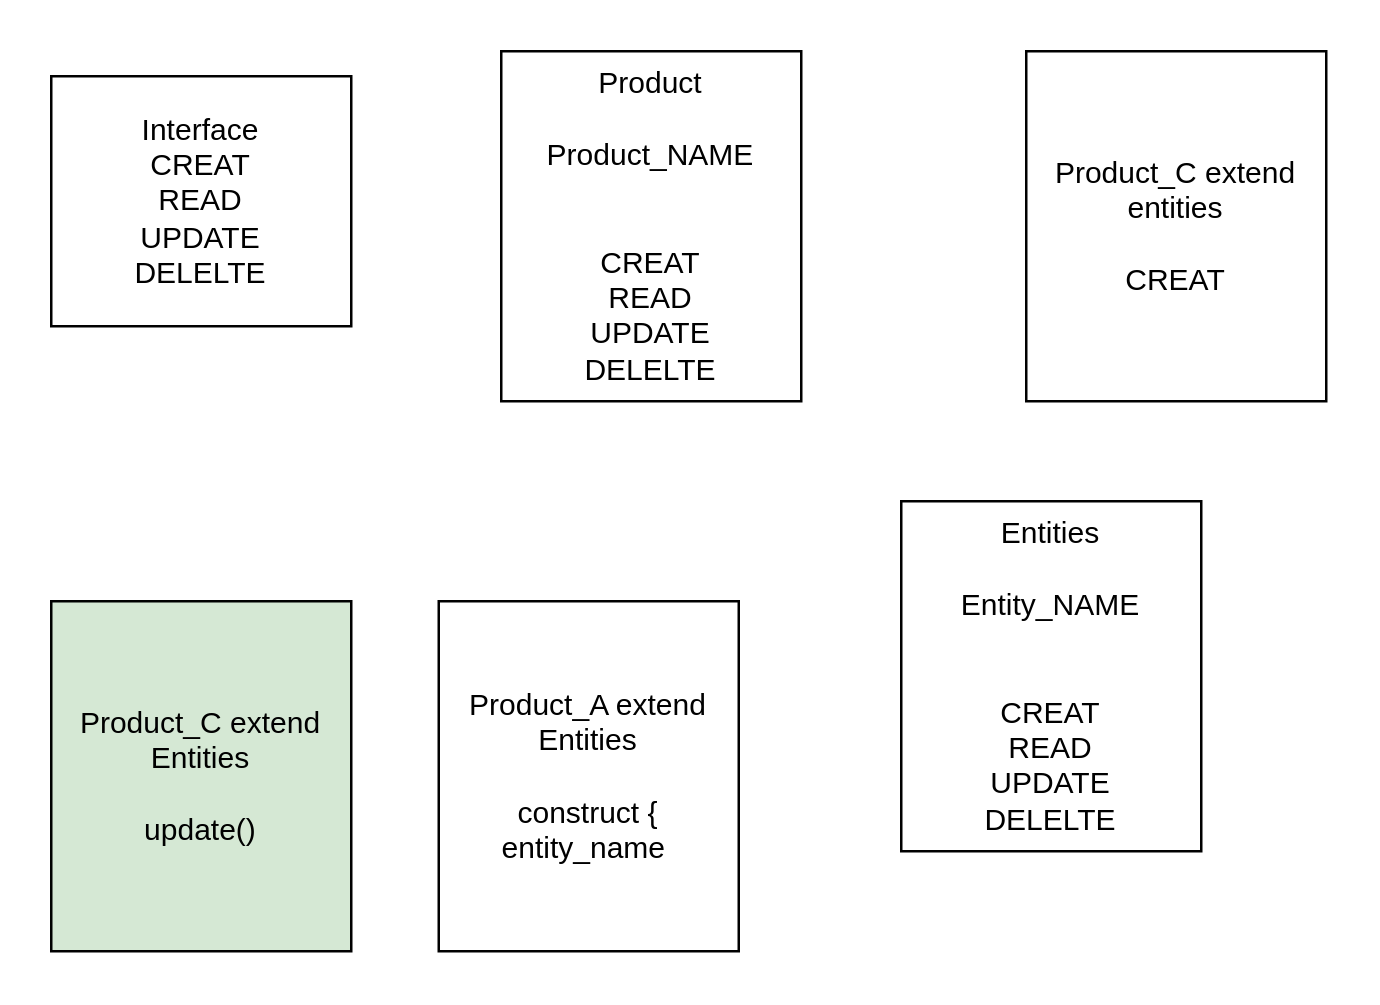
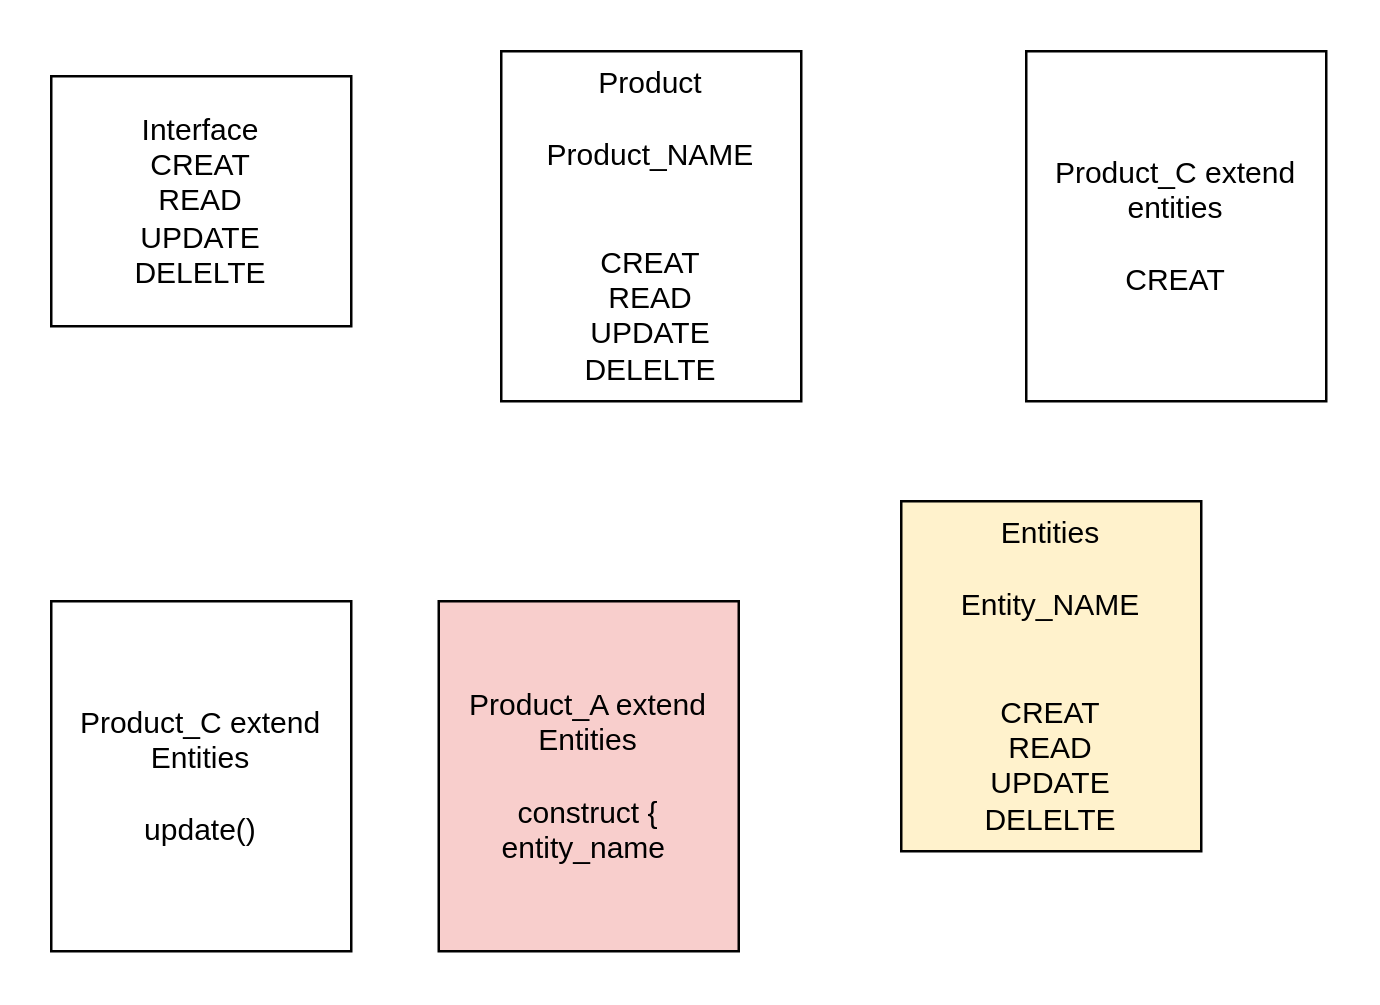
  <mxCell id="0" />
  <mxCell id="1" parent="0" />
  <mxCell id="2" value="Interface&lt;br&gt;CREAT&lt;br&gt;READ&lt;br&gt;UPDATE&lt;br&gt;DELELTE&lt;br&gt;" style="rounded=0;whiteSpace=wrap;html=1;" parent="1" vertex="1"><mxGeometry x="20" y="30" width="120" height="100" as="geometry" /></mxCell>
  <mxCell id="3" value="Product&lt;br&gt;&lt;br&gt;Product_NAME&lt;br&gt;&lt;br&gt;&lt;br&gt;CREAT&lt;br&gt;READ&lt;br&gt;UPDATE&lt;br&gt;DELELTE" style="rounded=0;whiteSpace=wrap;html=1;" parent="1" vertex="1"><mxGeometry x="200" y="20" width="120" height="140" as="geometry" /></mxCell>
- <mxCell id="4" value="Product_A extend Entities&lt;br&gt;&lt;br&gt;construct {&lt;br&gt;entity_name&amp;nbsp;" style="rounded=0;whiteSpace=wrap;html=1;" parent="1" vertex="1"><mxGeometry x="175" y="240" width="120" height="140" as="geometry" /></mxCell>
- <mxCell id="5" value="Product_C extend Entities&lt;br&gt;&lt;br&gt;update()" style="rounded=0;whiteSpace=wrap;html=1;fillColor=#d5e8d4;" parent="1" vertex="1"><mxGeometry x="20" y="240" width="120" height="140" as="geometry" /></mxCell>
+ <mxCell id="4" value="Product_A extend Entities&lt;br&gt;&lt;br&gt;construct {&lt;br&gt;entity_name&amp;nbsp;" style="rounded=0;whiteSpace=wrap;html=1;fillColor=#f8cecc;" parent="1" vertex="1"><mxGeometry x="175" y="240" width="120" height="140" as="geometry" /></mxCell>
+ <mxCell id="5" value="Product_C extend Entities&lt;br&gt;&lt;br&gt;update()" style="rounded=0;whiteSpace=wrap;html=1;" parent="1" vertex="1"><mxGeometry x="20" y="240" width="120" height="140" as="geometry" /></mxCell>
  <mxCell id="6" value="Product_C extend entities&lt;br&gt;&lt;br&gt;CREAT&lt;br&gt;" style="rounded=0;whiteSpace=wrap;html=1;" parent="1" vertex="1"><mxGeometry x="410" y="20" width="120" height="140" as="geometry" /></mxCell>
- <mxCell id="7" value="Entities&lt;br&gt;&lt;br&gt;Entity_NAME&lt;br&gt;&lt;br&gt;&lt;br&gt;CREAT&lt;br&gt;READ&lt;br&gt;UPDATE&lt;br&gt;DELELTE" style="rounded=0;whiteSpace=wrap;html=1;" parent="1" vertex="1"><mxGeometry x="360" y="200" width="120" height="140" as="geometry" /></mxCell>
+ <mxCell id="7" value="Entities&lt;br&gt;&lt;br&gt;Entity_NAME&lt;br&gt;&lt;br&gt;&lt;br&gt;CREAT&lt;br&gt;READ&lt;br&gt;UPDATE&lt;br&gt;DELELTE" style="rounded=0;whiteSpace=wrap;html=1;fillColor=#fff2cc;" parent="1" vertex="1"><mxGeometry x="360" y="200" width="120" height="140" as="geometry" /></mxCell>
